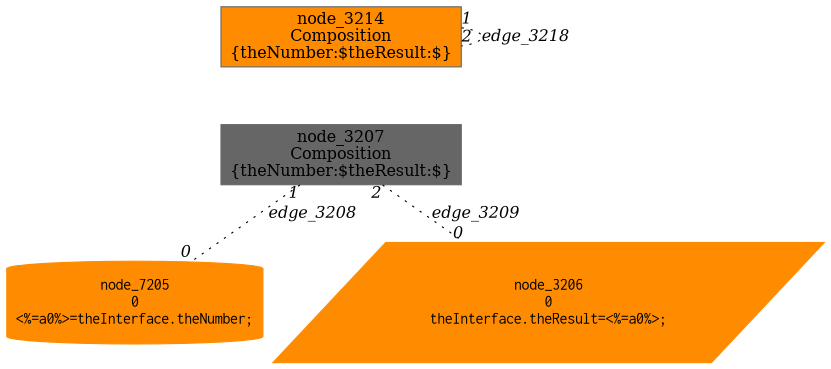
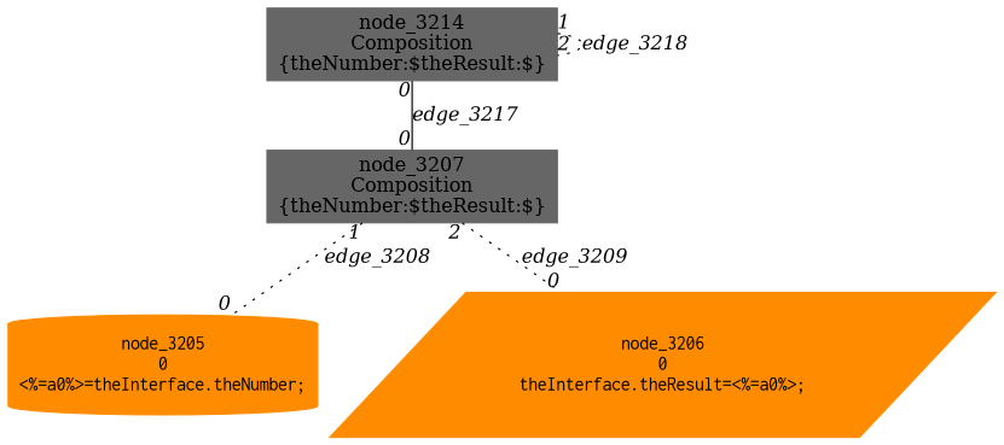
  digraph {
    node [color=gray40 shape=box style=filled]
    edge [arrowHead=none dir=none fontname="Times-Italic" headlabel=0 style=dotted taillabel=1]
    n1 [label="node_3207\nComposition\n{theNumber:$theResult:$}"]
-   n2 [color=darkorange fontname=Courier label="node_7205\n0\n<%=a0%>=theInterface.theNumber;\n" shape=cylinder]
+   n2 [color=darkorange fontname=Courier label="node_3205\n0\n<%=a0%>=theInterface.theNumber;\n" shape=cylinder]
    n3 [color=darkorange fontname=Courier label="node_3206\n0\ntheInterface.theResult=<%=a0%>;\n" shape=parallelogram]
-   n4 [label="node_3214\nComposition\n{theNumber:$theResult:$}" fillcolor=darkorange]
+   n4 [label="node_3214\nComposition\n{theNumber:$theResult:$}"]
    n1 -> n2 [label=edge_3208]
    n1 -> n3 [label=edge_3209 taillabel=2]
+   n4 -> n1 [label=edge_3217 style=solid taillabel=0]
    n4 -> n4 [headlabel=2 label=edge_3218]
  }
